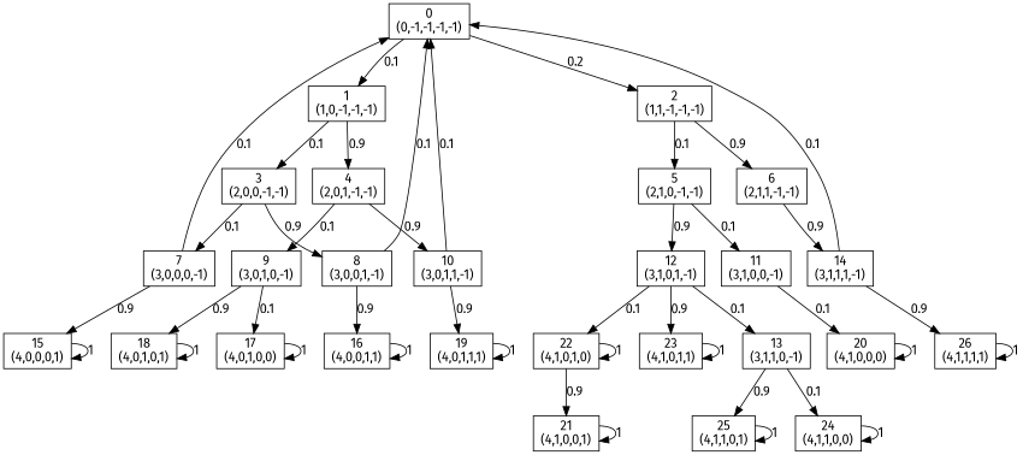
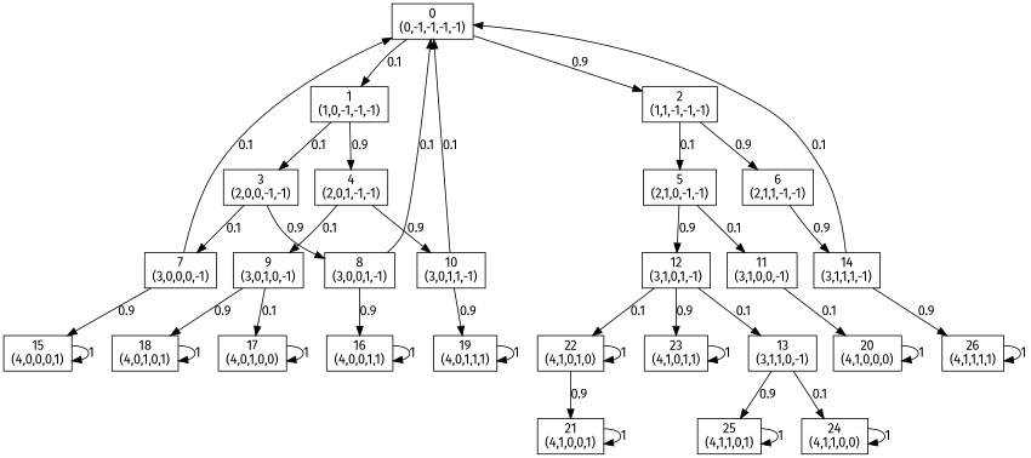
  digraph {
    fontname="Fira Sans"
    node [fontname="Fira Sans" shape=box]
    edge [fontname="Fira Sans"]
    n1 [label="0\n(0,-1,-1,-1,-1)"]
    n2 [label="1\n(1,0,-1,-1,-1)"]
    n3 [label="2\n(1,1,-1,-1,-1)"]
    n4 [label="3\n(2,0,0,-1,-1)"]
    n5 [label="4\n(2,0,1,-1,-1)"]
    n6 [label="5\n(2,1,0,-1,-1)"]
    n7 [label="6\n(2,1,1,-1,-1)"]
    n8 [label="7\n(3,0,0,0,-1)"]
    n9 [label="8\n(3,0,0,1,-1)"]
    n10 [label="9\n(3,0,1,0,-1)"]
    n11 [label="10\n(3,0,1,1,-1)"]
    n12 [label="11\n(3,1,0,0,-1)"]
    n13 [label="12\n(3,1,0,1,-1)"]
    n14 [label="14\n(3,1,1,1,-1)"]
    n15 [label="15\n(4,0,0,0,1)"]
    n16 [label="16\n(4,0,0,1,1)"]
    n17 [label="17\n(4,0,1,0,0)"]
    n18 [label="18\n(4,0,1,0,1)"]
    n19 [label="19\n(4,0,1,1,1)"]
    n20 [label="20\n(4,1,0,0,0)"]
    n21 [label="13\n(3,1,1,0,-1)"]
    n22 [label="22\n(4,1,0,1,0)"]
    n23 [label="23\n(4,1,0,1,1)"]
    n24 [label="24\n(4,1,1,0,0)"]
    n25 [label="25\n(4,1,1,0,1)"]
    n26 [label="26\n(4,1,1,1,1)"]
    n27 [label="21\n(4,1,0,0,1)"]
    n1 -> n2 [label=0.1]
-   n1 -> n3 [label=0.2]
+   n1 -> n3 [label=0.9]
    n2 -> n4 [label=0.1]
    n2 -> n5 [label=0.9]
    n3 -> n6 [label=0.1]
    n3 -> n7 [label=0.9]
    n4 -> n8 [label=0.1]
    n4 -> n9 [label=0.9]
    n5 -> n10 [label=0.1]
    n5 -> n11 [label=0.9]
    n6 -> n12 [label=0.1]
    n6 -> n13 [label=0.9]
    n7 -> n14 [label=0.9]
    n8 -> n1 [label=0.1]
    n8 -> n15 [label=0.9]
    n9 -> n1 [label=0.1]
    n9 -> n16 [label=0.9]
    n10 -> n17 [label=0.1]
    n10 -> n18 [label=0.9]
    n11 -> n1 [label=0.1]
    n11 -> n19 [label=0.9]
    n12 -> n20 [label=0.1]
    n13 -> n21 [label=0.1]
    n13 -> n22 [label=0.1]
    n13 -> n23 [label=0.9]
    n14 -> n1 [label=0.1]
    n14 -> n26 [label=0.9]
    n15 -> n15 [label=1]
    n16 -> n16 [label=1]
    n17 -> n17 [label=1]
    n18 -> n18 [label=1]
    n19 -> n19 [label=1]
    n20 -> n20 [label=1]
    n21 -> n24 [label=0.1]
    n21 -> n25 [label=0.9]
    n22 -> n22 [label=1]
    n22 -> n27 [label=0.9]
    n23 -> n23 [label=1]
    n24 -> n24 [label=1]
    n25 -> n25 [label=1]
    n26 -> n26 [label=1]
    n27 -> n27 [label=1]
  }
